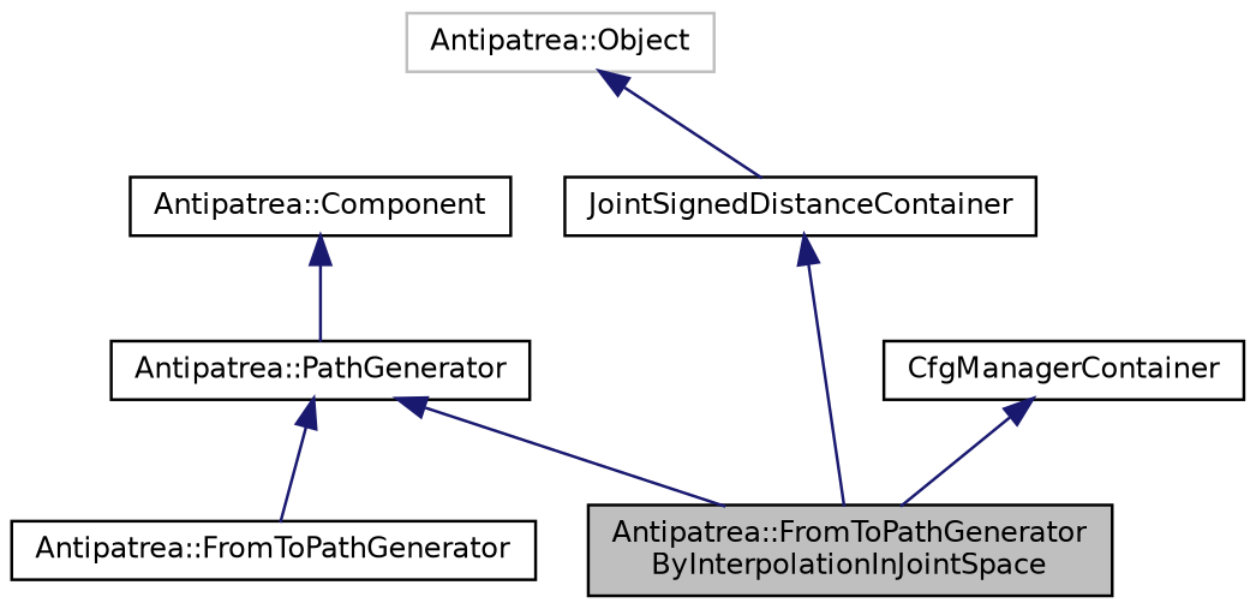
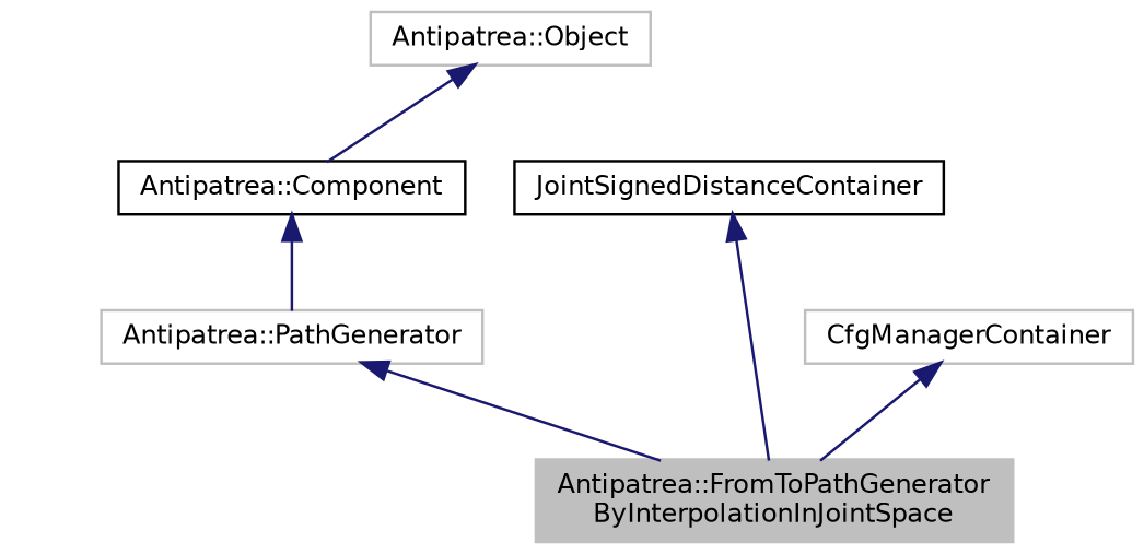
  digraph {
    node [color=black fontname=Helvetica fontsize=10 shape=record]
    edge [color=midnightblue dir=back fontname=Helvetica fontsize=10 labelfontname=Helvetica labelfontsize=10 style=solid]
-   n1 [fillcolor=grey75 fontcolor=black height=0.2 label="Antipatrea::FromToPathGenerator\lByInterpolationInJointSpace" style=filled width=0.4]
-   n2 [height=0.2 label="Antipatrea::FromToPathGenerator" width=0.4]
-   n3 [height=0.2 label="Antipatrea::PathGenerator" width=0.4]
+   n1 [color=grey75 fillcolor=grey75 fontcolor=black height=0.2 label="Antipatrea::FromToPathGenerator\lByInterpolationInJointSpace" style=filled width=0.4]
+   n3 [color=grey75 height=0.2 label="Antipatrea::PathGenerator" width=0.4]
    n4 [height=0.2 label="Antipatrea::Component" width=0.4]
    n5 [color=grey75 height=0.2 label="Antipatrea::Object" width=0.4]
-   n6 [height=0.2 label=CfgManagerContainer width=0.4]
+   n6 [color=grey75 height=0.2 label=CfgManagerContainer width=0.4]
    n7 [height=0.2 label=JointSignedDistanceContainer width=0.4]
    n3 -> n1
-   n3 -> n2
    n4 -> n3
-   n5 -> n7
+   n5 -> n4
    n6 -> n1
    n7 -> n1
  }
